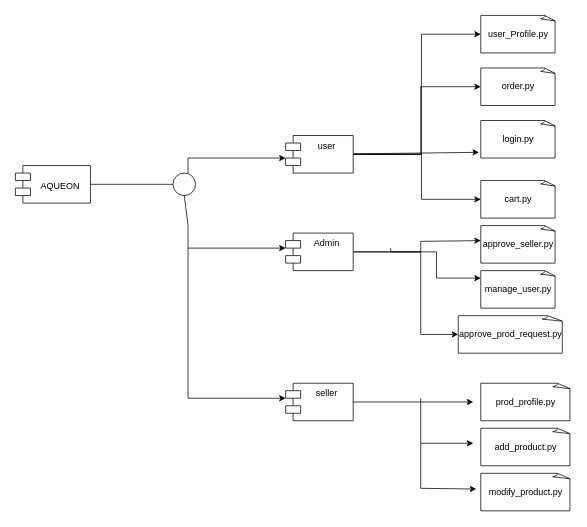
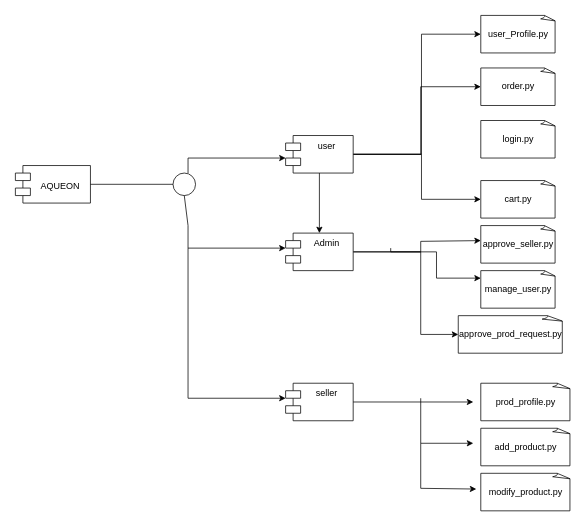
  <mxCell id="0" />
  <mxCell id="1" parent="0" />
  <mxCell id="2" value="&lt;br&gt;AQUEON" style="shape=module;align=left;spacingLeft=20;align=center;verticalAlign=top;whiteSpace=wrap;html=1;" parent="1" vertex="1"><mxGeometry x="20" y="220" width="100" height="50" as="geometry" /></mxCell>
  <mxCell id="3" value="" style="ellipse;whiteSpace=wrap;html=1;aspect=fixed;" parent="1" vertex="1"><mxGeometry x="230" y="230" width="30" height="30" as="geometry" /></mxCell>
  <mxCell id="4" value="" style="endArrow=none;html=1;rounded=0;exitX=1;exitY=0.5;exitDx=0;exitDy=0;entryX=0;entryY=0.5;entryDx=0;entryDy=0;" parent="1" source="2" target="3" edge="1"><mxGeometry width="50" height="50" relative="1" as="geometry"><mxPoint x="255" y="290" as="sourcePoint" /><mxPoint x="300" y="245" as="targetPoint" /></mxGeometry></mxCell>
  <mxCell id="5" value="" style="endArrow=classic;html=1;rounded=0;" parent="1" edge="1"><mxGeometry width="50" height="50" relative="1" as="geometry"><mxPoint x="250" y="230" as="sourcePoint" /><mxPoint x="380" y="210" as="targetPoint" /><Array as="points"><mxPoint x="250" y="210" /></Array></mxGeometry></mxCell>
  <mxCell id="6" value="" style="endArrow=classic;html=1;rounded=0;exitX=0.5;exitY=1;exitDx=0;exitDy=0;" parent="1" source="3" edge="1"><mxGeometry width="50" height="50" relative="1" as="geometry"><mxPoint x="330" y="240" as="sourcePoint" /><mxPoint x="380" y="330" as="targetPoint" /><Array as="points"><mxPoint x="250" y="300" /><mxPoint x="250" y="330" /></Array></mxGeometry></mxCell>
  <mxCell id="7" style="edgeStyle=orthogonalEdgeStyle;rounded=0;orthogonalLoop=1;jettySize=auto;html=1;entryX=0;entryY=0.5;entryDx=0;entryDy=0;entryPerimeter=0;" parent="1" source="11" target="17" edge="1"><mxGeometry relative="1" as="geometry"><mxPoint x="630" y="205" as="targetPoint" /><Array as="points"><mxPoint x="560" y="205" /><mxPoint x="560" y="115" /></Array></mxGeometry></mxCell>
  <mxCell id="8" style="edgeStyle=orthogonalEdgeStyle;rounded=0;orthogonalLoop=1;jettySize=auto;html=1;entryX=0;entryY=0.5;entryDx=0;entryDy=0;entryPerimeter=0;" parent="1" source="11" target="16" edge="1"><mxGeometry relative="1" as="geometry"><mxPoint x="630" y="150" as="targetPoint" /><Array as="points"><mxPoint x="561" y="205" /><mxPoint x="561" y="45" /></Array></mxGeometry></mxCell>
- <mxCell id="9" style="rounded=0;orthogonalLoop=1;jettySize=auto;html=1;entryX=-0.024;entryY=0.848;entryDx=0;entryDy=0;entryPerimeter=0;" parent="1" source="11" target="18" edge="1"><mxGeometry relative="1" as="geometry"><mxPoint x="630" y="290" as="targetPoint" /></mxGeometry></mxCell>
+ <mxCell id="9" style="rounded=0;orthogonalLoop=1;jettySize=auto;html=1;" parent="1" source="11" target="15" edge="1"><mxGeometry relative="1" as="geometry"><mxPoint x="630" y="290" as="targetPoint" /></mxGeometry></mxCell>
  <mxCell id="10" style="edgeStyle=orthogonalEdgeStyle;rounded=0;orthogonalLoop=1;jettySize=auto;html=1;entryX=0;entryY=0.5;entryDx=0;entryDy=0;entryPerimeter=0;" parent="1" source="11" target="19" edge="1"><mxGeometry relative="1" as="geometry"><mxPoint x="630" y="270" as="targetPoint" /><Array as="points"><mxPoint x="561" y="205" /><mxPoint x="561" y="265" /></Array></mxGeometry></mxCell>
  <mxCell id="11" value="user&lt;br&gt;" style="shape=module;align=left;spacingLeft=20;align=center;verticalAlign=top;whiteSpace=wrap;html=1;" parent="1" vertex="1"><mxGeometry x="380" y="180" width="90" height="50" as="geometry" /></mxCell>
  <mxCell id="12" style="edgeStyle=orthogonalEdgeStyle;rounded=0;orthogonalLoop=1;jettySize=auto;html=1;" parent="1" source="15" edge="1"><mxGeometry relative="1" as="geometry"><mxPoint x="640" y="320" as="targetPoint" /><Array as="points"><mxPoint x="560" y="335" /><mxPoint x="560" y="321" /></Array></mxGeometry></mxCell>
  <mxCell id="13" style="edgeStyle=orthogonalEdgeStyle;rounded=0;orthogonalLoop=1;jettySize=auto;html=1;" parent="1" source="15" edge="1"><mxGeometry relative="1" as="geometry"><mxPoint x="640" y="370" as="targetPoint" /><Array as="points"><mxPoint x="581" y="335" /></Array></mxGeometry></mxCell>
  <mxCell id="14" style="edgeStyle=orthogonalEdgeStyle;rounded=0;orthogonalLoop=1;jettySize=auto;html=1;entryX=0;entryY=0.5;entryDx=0;entryDy=0;entryPerimeter=0;" parent="1" target="22" edge="1"><mxGeometry relative="1" as="geometry"><mxPoint x="580" y="470" as="targetPoint" /><Array as="points"><mxPoint x="520" y="335" /><mxPoint x="560" y="335" /><mxPoint x="560" y="445" /></Array><mxPoint x="520" y="330" as="sourcePoint" /></mxGeometry></mxCell>
  <mxCell id="15" value="Admin" style="shape=module;align=left;spacingLeft=20;align=center;verticalAlign=top;whiteSpace=wrap;html=1;" parent="1" vertex="1"><mxGeometry x="380" y="310" width="90" height="50" as="geometry" /></mxCell>
  <mxCell id="16" value="user_Profile.py" style="whiteSpace=wrap;html=1;shape=mxgraph.basic.document" parent="1" vertex="1"><mxGeometry x="640" y="20" width="100" height="50" as="geometry" /></mxCell>
  <mxCell id="17" value="order.py" style="whiteSpace=wrap;html=1;shape=mxgraph.basic.document" parent="1" vertex="1"><mxGeometry x="640" y="90" width="100" height="50" as="geometry" /></mxCell>
  <mxCell id="18" value="login.py" style="whiteSpace=wrap;html=1;shape=mxgraph.basic.document" parent="1" vertex="1"><mxGeometry x="640" y="160" width="100" height="50" as="geometry" /></mxCell>
  <mxCell id="19" value="cart.py" style="whiteSpace=wrap;html=1;shape=mxgraph.basic.document" parent="1" vertex="1"><mxGeometry x="640" y="240" width="100" height="50" as="geometry" /></mxCell>
  <mxCell id="20" value="approve_seller.py" style="whiteSpace=wrap;html=1;shape=mxgraph.basic.document" parent="1" vertex="1"><mxGeometry x="640" y="300" width="100" height="50" as="geometry" /></mxCell>
  <mxCell id="21" value="manage_user.py" style="whiteSpace=wrap;html=1;shape=mxgraph.basic.document" parent="1" vertex="1"><mxGeometry x="640" y="360" width="100" height="50" as="geometry" /></mxCell>
  <mxCell id="22" value="approve_prod_request.py" style="whiteSpace=wrap;html=1;shape=mxgraph.basic.document" parent="1" vertex="1"><mxGeometry x="610" y="420" width="140" height="50" as="geometry" /></mxCell>
  <mxCell id="23" value="" style="endArrow=classic;html=1;rounded=0;" parent="1" edge="1"><mxGeometry width="50" height="50" relative="1" as="geometry"><mxPoint x="250" y="330" as="sourcePoint" /><mxPoint x="380" y="530" as="targetPoint" /><Array as="points"><mxPoint x="250" y="530" /></Array></mxGeometry></mxCell>
  <mxCell id="24" value="seller" style="shape=module;align=left;spacingLeft=20;align=center;verticalAlign=top;whiteSpace=wrap;html=1;" parent="1" vertex="1"><mxGeometry x="380" y="510" width="90" height="50" as="geometry" /></mxCell>
  <mxCell id="25" style="rounded=0;orthogonalLoop=1;jettySize=auto;html=1;exitX=1;exitY=0.5;exitDx=0;exitDy=0;" parent="1" edge="1" source="24"><mxGeometry relative="1" as="geometry"><mxPoint x="630" y="535" as="targetPoint" /><mxPoint x="520" y="520" as="sourcePoint" /></mxGeometry></mxCell>
  <mxCell id="26" value="prod_profile.py" style="whiteSpace=wrap;html=1;shape=mxgraph.basic.document" parent="1" vertex="1"><mxGeometry x="640" y="510" width="120" height="50" as="geometry" /></mxCell>
  <mxCell id="27" value="" style="edgeStyle=none;orthogonalLoop=1;jettySize=auto;html=1;rounded=0;" edge="1" parent="1"><mxGeometry width="80" relative="1" as="geometry"><mxPoint x="560" y="530" as="sourcePoint" /><mxPoint x="630" y="590" as="targetPoint" /><Array as="points"><mxPoint x="560" y="590" /></Array></mxGeometry></mxCell>
  <mxCell id="28" value="add_product.py" style="whiteSpace=wrap;html=1;shape=mxgraph.basic.document" vertex="1" parent="1"><mxGeometry x="640" y="570" width="120" height="50" as="geometry" /></mxCell>
  <mxCell id="29" value="modify_product.py" style="whiteSpace=wrap;html=1;shape=mxgraph.basic.document" vertex="1" parent="1"><mxGeometry x="640" y="630" width="120" height="50" as="geometry" /></mxCell>
  <mxCell id="30" value="" style="edgeStyle=none;orthogonalLoop=1;jettySize=auto;html=1;rounded=0;entryX=-0.05;entryY=0.42;entryDx=0;entryDy=0;entryPerimeter=0;" edge="1" parent="1" target="29"><mxGeometry width="80" relative="1" as="geometry"><mxPoint x="560" y="590" as="sourcePoint" /><mxPoint x="640" y="710" as="targetPoint" /><Array as="points"><mxPoint x="560" y="650" /></Array></mxGeometry></mxCell>
